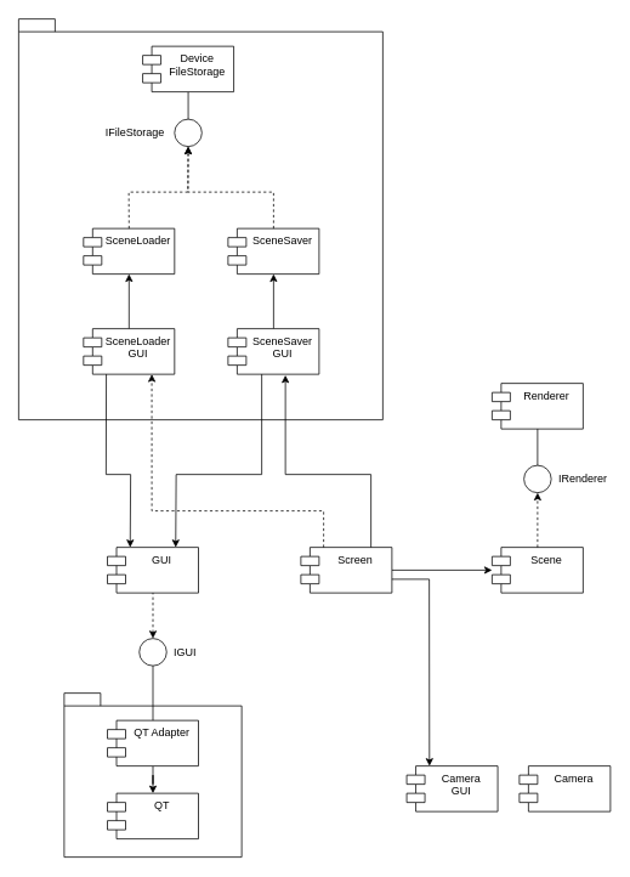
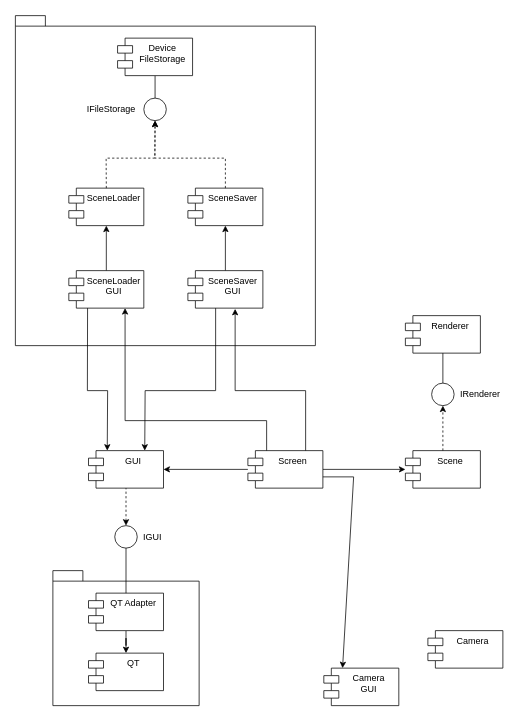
  <mxCell id="0" />
  <mxCell id="1" parent="0" />
  <mxCell id="2" value="" style="shape=folder;fontStyle=1;spacingTop=10;tabWidth=40;tabHeight=14;tabPosition=left;html=1;" vertex="1" parent="1"><mxGeometry x="20" y="20" width="400" height="440" as="geometry" /></mxCell>
  <mxCell id="3" value="" style="shape=folder;fontStyle=1;spacingTop=10;tabWidth=40;tabHeight=14;tabPosition=left;html=1;" parent="1" vertex="1"><mxGeometry x="70" y="760" width="195" height="180" as="geometry" /></mxCell>
  <mxCell id="4" value="GUI" style="shape=module;align=left;spacingLeft=20;align=center;verticalAlign=top;" parent="1" vertex="1"><mxGeometry x="117.5" y="600" width="100" height="50" as="geometry" /></mxCell>
  <mxCell id="5" value="" style="ellipse;whiteSpace=wrap;html=1;aspect=fixed;" parent="1" vertex="1"><mxGeometry x="152.5" y="700" width="30" height="30" as="geometry" /></mxCell>
  <mxCell id="6" value="" style="endArrow=none;html=1;exitX=0.5;exitY=0;exitDx=0;exitDy=0;entryX=0.5;entryY=1;entryDx=0;entryDy=0;endFill=0;rounded=0;dashed=1;startArrow=classic;startFill=1;" parent="1" source="5" target="4" edge="1"><mxGeometry width="50" height="50" relative="1" as="geometry"><mxPoint x="312.5" y="720" as="sourcePoint" /><mxPoint x="172.5" y="650" as="targetPoint" /></mxGeometry></mxCell>
  <mxCell id="7" value="IGUI" style="text;html=1;strokeColor=none;fillColor=none;align=center;verticalAlign=middle;whiteSpace=wrap;rounded=0;" parent="1" vertex="1"><mxGeometry x="182.5" y="705" width="40" height="20" as="geometry" /></mxCell>
  <mxCell id="8" value="QT" style="shape=module;align=left;spacingLeft=20;align=center;verticalAlign=top;" parent="1" vertex="1"><mxGeometry x="117.5" y="870" width="100" height="50" as="geometry" /></mxCell>
  <mxCell id="9" value="" style="edgeStyle=orthogonalEdgeStyle;rounded=0;orthogonalLoop=1;jettySize=auto;html=1;startArrow=none;startFill=0;endArrow=classic;endFill=1;" parent="1" source="10" target="8" edge="1"><mxGeometry relative="1" as="geometry" /></mxCell>
  <mxCell id="10" value="QT Adapter" style="shape=module;align=left;spacingLeft=20;align=center;verticalAlign=top;" parent="1" vertex="1"><mxGeometry x="117.5" y="790" width="100" height="50" as="geometry" /></mxCell>
  <mxCell id="11" value="" style="endArrow=none;html=1;exitX=0.5;exitY=1;exitDx=0;exitDy=0;entryX=0.5;entryY=0;entryDx=0;entryDy=0;endFill=0;" parent="1" source="5" target="10" edge="1"><mxGeometry width="50" height="50" relative="1" as="geometry"><mxPoint x="307.5" y="890" as="sourcePoint" /><mxPoint x="357.5" y="840" as="targetPoint" /></mxGeometry></mxCell>
  <mxCell id="12" value="Renderer" style="shape=module;align=left;spacingLeft=20;align=center;verticalAlign=top;" parent="1" vertex="1"><mxGeometry x="540" y="420" width="100" height="50" as="geometry" /></mxCell>
+ <mxCell id="13" value="" style="edgeStyle=orthogonalEdgeStyle;rounded=0;orthogonalLoop=1;jettySize=auto;html=1;" edge="1" parent="1" source="15" target="4"><mxGeometry relative="1" as="geometry" /></mxCell>
  <mxCell id="14" value="" style="edgeStyle=none;rounded=0;orthogonalLoop=1;jettySize=auto;html=1;startArrow=none;startFill=0;endArrow=classic;endFill=1;" edge="1" parent="1" source="15" target="16"><mxGeometry relative="1" as="geometry" /></mxCell>
  <mxCell id="15" value="Screen" style="shape=module;align=left;spacingLeft=20;align=center;verticalAlign=top;" parent="1" vertex="1"><mxGeometry x="330" y="600" width="100" height="50" as="geometry" /></mxCell>
  <mxCell id="16" value="Scene" style="shape=module;align=left;spacingLeft=20;align=center;verticalAlign=top;" parent="1" vertex="1"><mxGeometry x="540" y="600" width="100" height="50" as="geometry" /></mxCell>
  <mxCell id="17" value="" style="edgeStyle=orthogonalEdgeStyle;rounded=0;orthogonalLoop=1;jettySize=auto;html=1;startArrow=none;startFill=0;endArrow=none;endFill=0;" parent="1" source="18" target="12" edge="1"><mxGeometry relative="1" as="geometry" /></mxCell>
  <mxCell id="18" value="" style="ellipse;whiteSpace=wrap;html=1;aspect=fixed;" parent="1" vertex="1"><mxGeometry x="575" y="510" width="30" height="30" as="geometry" /></mxCell>
  <mxCell id="19" value="IRenderer" style="text;html=1;strokeColor=none;fillColor=none;align=center;verticalAlign=middle;whiteSpace=wrap;rounded=0;" parent="1" vertex="1"><mxGeometry x="620" y="515" width="40" height="20" as="geometry" /></mxCell>
  <mxCell id="20" value="" style="endArrow=classic;html=1;entryX=0.5;entryY=1;entryDx=0;entryDy=0;exitX=0.5;exitY=0;exitDx=0;exitDy=0;dashed=1;" parent="1" source="16" target="18" edge="1"><mxGeometry width="50" height="50" relative="1" as="geometry"><mxPoint x="440" y="640" as="sourcePoint" /><mxPoint x="490" y="590" as="targetPoint" /></mxGeometry></mxCell>
  <mxCell id="21" value="SceneLoader" style="shape=module;align=left;spacingLeft=20;align=center;verticalAlign=top;" vertex="1" parent="1"><mxGeometry x="91.25" y="250" width="100" height="50" as="geometry" /></mxCell>
  <mxCell id="22" value="" style="edgeStyle=orthogonalEdgeStyle;rounded=0;orthogonalLoop=1;jettySize=auto;html=1;" edge="1" parent="1" source="24" target="21"><mxGeometry relative="1" as="geometry" /></mxCell>
  <mxCell id="23" value="" style="edgeStyle=none;rounded=0;orthogonalLoop=1;jettySize=auto;html=1;endArrow=classic;endFill=1;dashed=1;entryX=0.5;entryY=1;entryDx=0;entryDy=0;exitX=0.5;exitY=0;exitDx=0;exitDy=0;" edge="1" parent="1" source="21" target="27"><mxGeometry relative="1" as="geometry"><mxPoint x="206" y="249" as="sourcePoint" /><mxPoint x="110" y="280" as="targetPoint" /><Array as="points"><mxPoint x="141" y="210" /><mxPoint x="206" y="210" /></Array></mxGeometry></mxCell>
  <mxCell id="24" value="SceneLoader&#10;GUI" style="shape=module;align=left;spacingLeft=20;align=center;verticalAlign=top;" vertex="1" parent="1"><mxGeometry x="91.25" y="360" width="100" height="50" as="geometry" /></mxCell>
  <mxCell id="25" value="" style="rounded=0;orthogonalLoop=1;jettySize=auto;html=1;endArrow=none;endFill=0;" edge="1" parent="1" source="26" target="27"><mxGeometry relative="1" as="geometry" /></mxCell>
  <mxCell id="26" value="Device&#10;FileStorage" style="shape=module;align=left;spacingLeft=20;align=center;verticalAlign=top;" vertex="1" parent="1"><mxGeometry x="156.25" y="50" width="100" height="50" as="geometry" /></mxCell>
  <mxCell id="27" value="" style="ellipse;whiteSpace=wrap;html=1;aspect=fixed;" vertex="1" parent="1"><mxGeometry x="191.25" y="130" width="30" height="30" as="geometry" /></mxCell>
  <mxCell id="28" value="IFileStorage" style="text;html=1;strokeColor=none;fillColor=none;align=center;verticalAlign=middle;whiteSpace=wrap;rounded=0;" vertex="1" parent="1"><mxGeometry x="127.5" y="135" width="40" height="20" as="geometry" /></mxCell>
- <mxCell id="29" value="" style="edgeStyle=orthogonalEdgeStyle;rounded=0;orthogonalLoop=1;jettySize=auto;html=1;exitX=0.25;exitY=0;exitDx=0;exitDy=0;entryX=0.75;entryY=1;entryDx=0;entryDy=0;dashed=1;" edge="1" parent="1" source="15" target="24"><mxGeometry relative="1" as="geometry"><mxPoint x="300" y="600" as="sourcePoint" /><mxPoint x="260" y="430" as="targetPoint" /><Array as="points"><mxPoint x="355" y="560" /><mxPoint x="166" y="560" /></Array></mxGeometry></mxCell>
+ <mxCell id="29" value="" style="edgeStyle=orthogonalEdgeStyle;rounded=0;orthogonalLoop=1;jettySize=auto;html=1;exitX=0.25;exitY=0;exitDx=0;exitDy=0;entryX=0.75;entryY=1;entryDx=0;entryDy=0;" edge="1" parent="1" source="15" target="24"><mxGeometry relative="1" as="geometry"><mxPoint x="300" y="600" as="sourcePoint" /><mxPoint x="260" y="430" as="targetPoint" /><Array as="points"><mxPoint x="355" y="560" /><mxPoint x="166" y="560" /></Array></mxGeometry></mxCell>
  <mxCell id="30" value="" style="rounded=0;orthogonalLoop=1;jettySize=auto;html=1;exitX=0.25;exitY=1;exitDx=0;exitDy=0;entryX=0.25;entryY=0;entryDx=0;entryDy=0;" edge="1" parent="1" source="24" target="4"><mxGeometry relative="1" as="geometry"><mxPoint x="152.5" y="570" as="sourcePoint" /><mxPoint x="42.5" y="400" as="targetPoint" /><Array as="points"><mxPoint x="116" y="520" /><mxPoint x="143" y="520" /></Array></mxGeometry></mxCell>
  <mxCell id="31" value="" style="edgeStyle=none;rounded=0;orthogonalLoop=1;jettySize=auto;html=1;startArrow=none;startFill=0;endArrow=classic;endFill=1;" edge="1" parent="1" source="32" target="33"><mxGeometry relative="1" as="geometry" /></mxCell>
  <mxCell id="32" value="SceneSaver&#10;GUI" style="shape=module;align=left;spacingLeft=20;align=center;verticalAlign=top;" vertex="1" parent="1"><mxGeometry x="250" y="360" width="100" height="50" as="geometry" /></mxCell>
  <mxCell id="33" value="SceneSaver" style="shape=module;align=left;spacingLeft=20;align=center;verticalAlign=top;" vertex="1" parent="1"><mxGeometry x="250" y="250" width="100" height="50" as="geometry" /></mxCell>
  <mxCell id="34" value="" style="rounded=0;orthogonalLoop=1;jettySize=auto;html=1;entryX=0.63;entryY=1.02;entryDx=0;entryDy=0;entryPerimeter=0;" edge="1" parent="1" target="32"><mxGeometry relative="1" as="geometry"><mxPoint x="407" y="600" as="sourcePoint" /><mxPoint x="255" y="260" as="targetPoint" /><Array as="points"><mxPoint x="407" y="520" /><mxPoint x="313" y="520" /></Array></mxGeometry></mxCell>
  <mxCell id="35" value="" style="rounded=0;orthogonalLoop=1;jettySize=auto;html=1;entryX=0.75;entryY=0;entryDx=0;entryDy=0;exitX=0.37;exitY=1;exitDx=0;exitDy=0;exitPerimeter=0;" edge="1" parent="1" source="32" target="4"><mxGeometry relative="1" as="geometry"><mxPoint x="605" y="347" as="sourcePoint" /><mxPoint x="496" y="220" as="targetPoint" /><Array as="points"><mxPoint x="287" y="520" /><mxPoint x="193" y="520" /></Array></mxGeometry></mxCell>
  <mxCell id="36" value="" style="edgeStyle=none;rounded=0;orthogonalLoop=1;jettySize=auto;html=1;endArrow=classic;endFill=1;dashed=1;entryX=0.5;entryY=1;entryDx=0;entryDy=0;exitX=0.5;exitY=0;exitDx=0;exitDy=0;" edge="1" parent="1" source="33" target="27"><mxGeometry relative="1" as="geometry"><mxPoint x="140" y="260" as="sourcePoint" /><mxPoint x="216.25" y="170" as="targetPoint" /><Array as="points"><mxPoint x="300" y="210" /><mxPoint x="206" y="210" /></Array></mxGeometry></mxCell>
  <mxCell id="37" value="Camera" style="shape=module;align=left;spacingLeft=20;align=center;verticalAlign=top;" vertex="1" parent="1"><mxGeometry x="570" y="840" width="100" height="50" as="geometry" /></mxCell>
- <mxCell id="38" value="Camera&#10;GUI" style="shape=module;align=left;spacingLeft=20;align=center;verticalAlign=top;" vertex="1" parent="1"><mxGeometry x="446.25" y="840" width="100" height="50" as="geometry" /></mxCell>
+ <mxCell id="38" value="Camera&#10;GUI" style="shape=module;align=left;spacingLeft=20;align=center;verticalAlign=top;" vertex="1" parent="1"><mxGeometry x="431.25" y="890" width="100" height="50" as="geometry" /></mxCell>
  <mxCell id="39" value="" style="edgeStyle=none;rounded=0;orthogonalLoop=1;jettySize=auto;html=1;startArrow=none;startFill=0;endArrow=classic;endFill=1;exitX=1;exitY=0.7;exitDx=0;exitDy=0;exitPerimeter=0;entryX=0.25;entryY=0;entryDx=0;entryDy=0;" edge="1" parent="1" source="15" target="38"><mxGeometry relative="1" as="geometry"><mxPoint x="440" y="635" as="sourcePoint" /><mxPoint x="550" y="635" as="targetPoint" /><Array as="points"><mxPoint x="471" y="635" /></Array></mxGeometry></mxCell>
